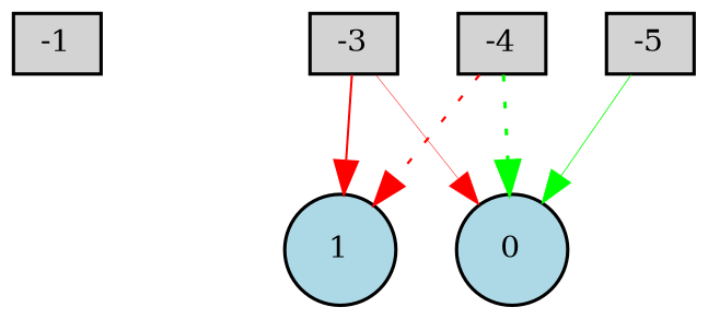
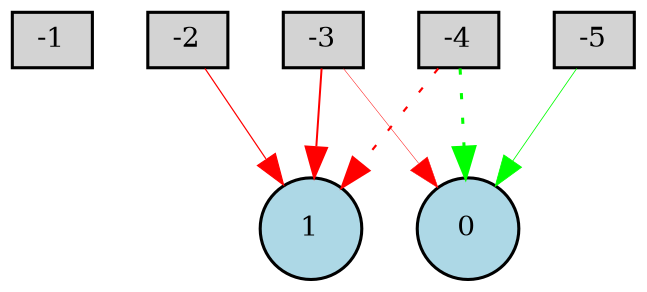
  digraph {
    node [fillcolor=lightgray fontsize=9 shape=box style=filled]
    edge [color=red style=solid]
    -1 [height=0.2 width=0.2]
+   -2 [height=0.2 width=0.2]
    1 [fillcolor=lightblue height=0.2 shape=circle width=0.2]
    0 [fillcolor=lightblue height=0.2 shape=circle width=0.2]
    -3 [height=0.2 width=0.2]
    -4 [height=0.2 width=0.2]
    -5 [height=0.2 width=0.2]
+   -2 -> 1 [penwidth=0.395647816897579]
    -3 -> 1 [penwidth=0.6483305453623568]
    -3 -> 0 [penwidth=0.15695491207485573]
    -4 -> 1 [penwidth=0.7048408456267271 style=dotted]
    -4 -> 0 [color=green penwidth=0.9879297191345928 style=dotted]
    -5 -> 0 [color=green penwidth=0.26405719926818105]
  }
